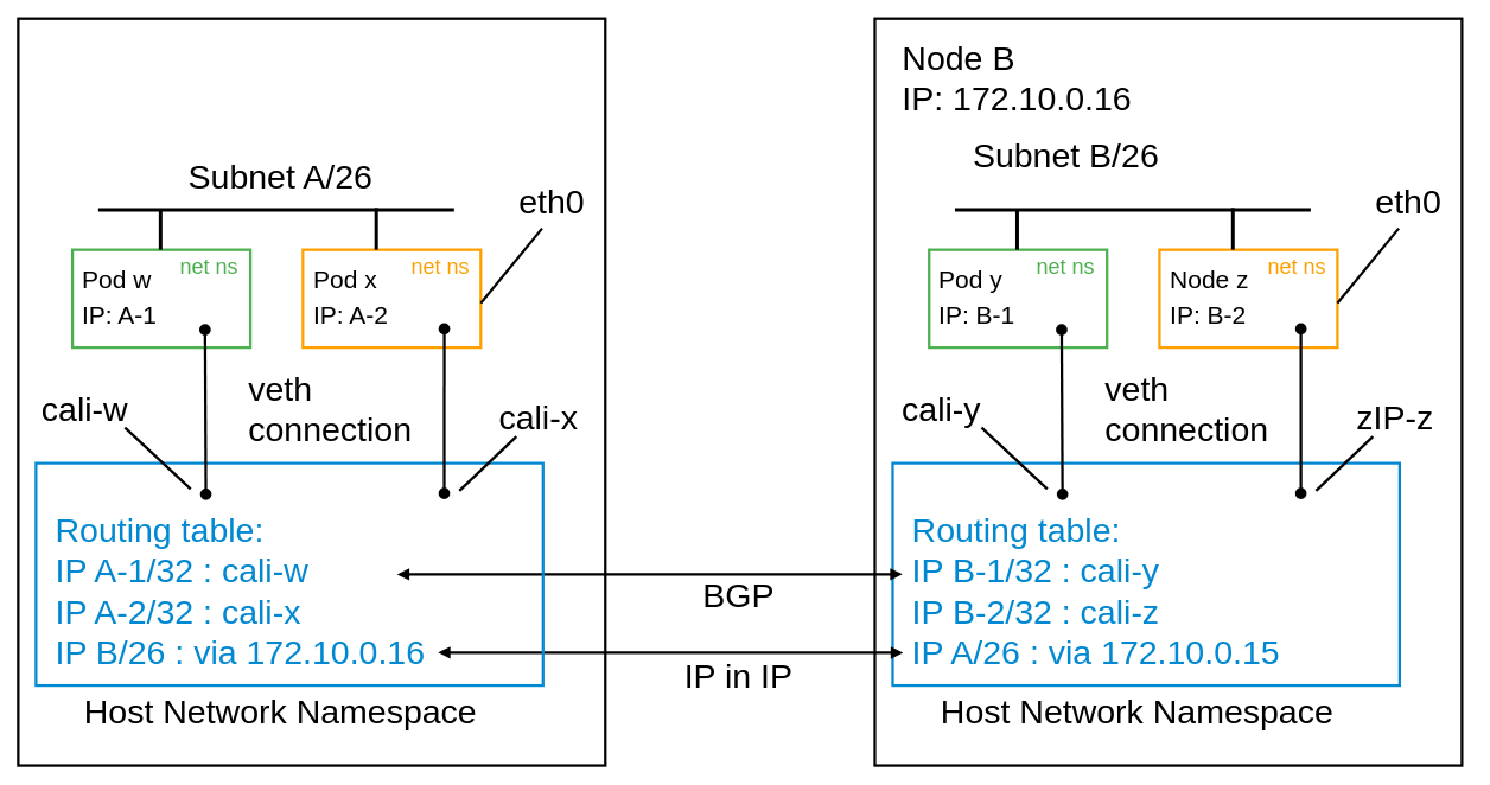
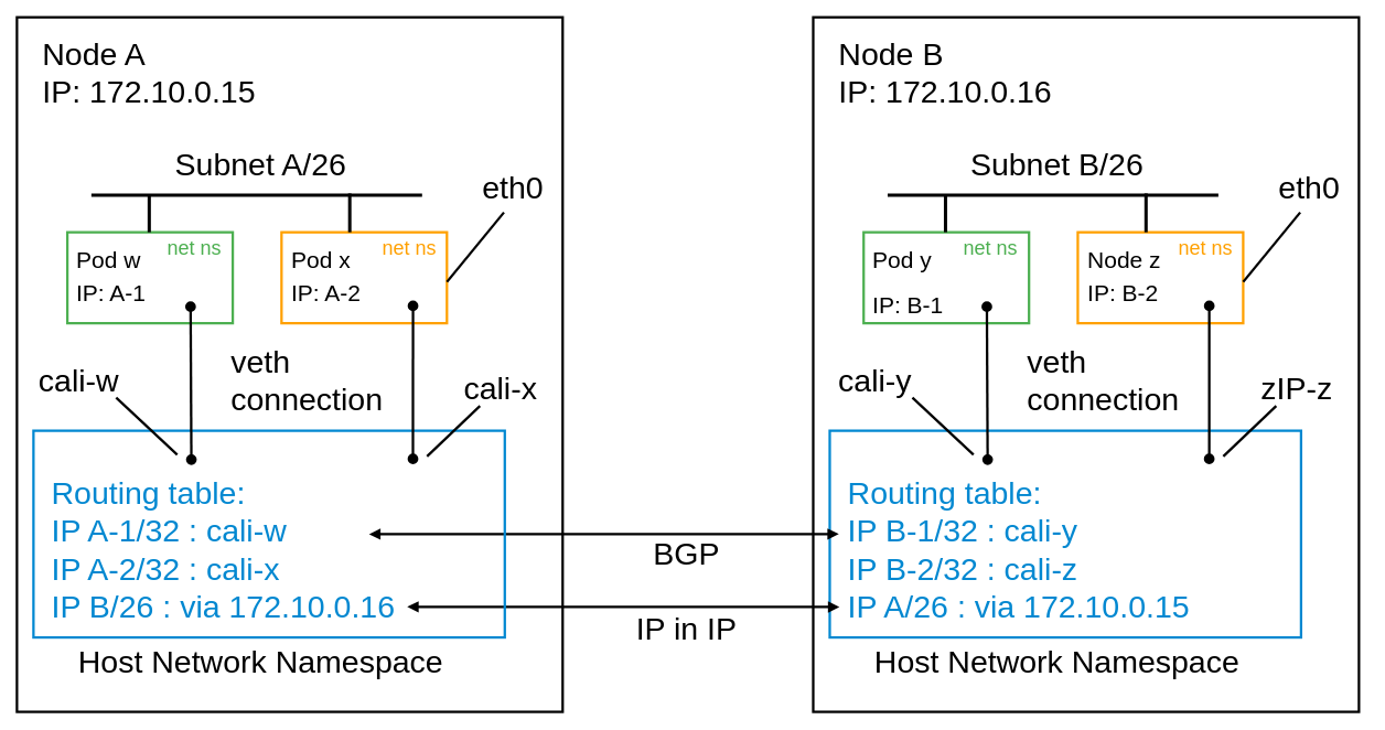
  <mxCell id="0" />
  <mxCell id="1" parent="0" />
  <mxCell id="2" value="" style="rounded=0;whiteSpace=wrap;html=1;strokeWidth=3;strokeColor=#0288D1;fillColor=none;" vertex="1" parent="1"><mxGeometry x="1003" y="520" width="570" height="250" as="geometry" /></mxCell>
  <mxCell id="3" value="" style="rounded=0;whiteSpace=wrap;html=1;strokeColor=#000000;strokeWidth=3;fillColor=none;fontSize=38;fontColor=#0288D1;align=left;" vertex="1" parent="1"><mxGeometry x="983" y="20" width="660" height="840" as="geometry" /></mxCell>
  <mxCell id="4" value="" style="rounded=0;whiteSpace=wrap;html=1;strokeWidth=3;strokeColor=#4CAF50;fillColor=none;" vertex="1" parent="1"><mxGeometry x="81" y="280" width="200" height="110" as="geometry" /></mxCell>
  <mxCell id="5" value="" style="rounded=0;whiteSpace=wrap;html=1;strokeWidth=3;strokeColor=#FFA000;fillColor=none;" vertex="1" parent="1"><mxGeometry x="340" y="280" width="200" height="110" as="geometry" /></mxCell>
  <mxCell id="6" style="edgeStyle=orthogonalEdgeStyle;rounded=0;orthogonalLoop=1;jettySize=auto;html=1;exitX=0.879;exitY=0.395;exitDx=0;exitDy=0;strokeWidth=3;fontSize=38;startArrow=block;startFill=1;endArrow=block;endFill=1;exitPerimeter=0;entryX=0.047;entryY=0.744;entryDx=0;entryDy=0;entryPerimeter=0;" edge="1" parent="1" source="31" target="3"><mxGeometry relative="1" as="geometry"><mxPoint x="1004" y="645" as="targetPoint" /></mxGeometry></mxCell>
  <mxCell id="7" style="edgeStyle=orthogonalEdgeStyle;rounded=0;orthogonalLoop=1;jettySize=auto;html=1;entryX=0.048;entryY=0.849;entryDx=0;entryDy=0;strokeWidth=3;fontSize=38;startArrow=block;startFill=1;endArrow=block;endFill=1;exitX=0.984;exitY=0.858;exitDx=0;exitDy=0;exitPerimeter=0;entryPerimeter=0;" edge="1" parent="1" source="31" target="3"><mxGeometry relative="1" as="geometry"><mxPoint x="630" y="720" as="sourcePoint" /><mxPoint x="1004" y="707.5" as="targetPoint" /></mxGeometry></mxCell>
  <mxCell id="8" value="" style="rounded=0;whiteSpace=wrap;html=1;strokeWidth=3;strokeColor=#0288D1;fillColor=none;" vertex="1" parent="1"><mxGeometry x="40" y="520" width="570" height="250" as="geometry" /></mxCell>
  <mxCell id="9" value="" style="line;strokeWidth=4;direction=south;html=1;perimeter=backbonePerimeter;points=[];outlineConnect=0;" vertex="1" parent="1"><mxGeometry x="175" y="236" width="10" height="44" as="geometry" /></mxCell>
  <mxCell id="10" value="" style="line;strokeWidth=4;html=1;perimeter=backbonePerimeter;points=[];outlineConnect=0;" vertex="1" parent="1"><mxGeometry x="110" y="230" width="400" height="10" as="geometry" /></mxCell>
  <mxCell id="11" value="" style="line;strokeWidth=4;direction=south;html=1;perimeter=backbonePerimeter;points=[];outlineConnect=0;" vertex="1" parent="1"><mxGeometry x="250" y="233" width="345" height="47" as="geometry" /></mxCell>
+ <mxCell id="12" value="&lt;font style=&quot;font-size: 38px&quot;&gt;Node A&lt;br&gt;IP: 172.10.0.15&lt;/font&gt;" style="text;html=1;strokeColor=none;fillColor=none;align=left;verticalAlign=middle;whiteSpace=wrap;rounded=0;" vertex="1" parent="1"><mxGeometry x="49" y="43" width="330" height="90" as="geometry" /></mxCell>
  <mxCell id="13" value="Subnet A/26" style="text;html=1;strokeColor=none;fillColor=none;align=center;verticalAlign=middle;whiteSpace=wrap;rounded=0;fontSize=38;" vertex="1" parent="1"><mxGeometry x="180" y="169" width="270" height="60" as="geometry" /></mxCell>
  <mxCell id="14" value="BGP" style="text;html=1;strokeColor=none;fillColor=none;align=center;verticalAlign=middle;whiteSpace=wrap;rounded=0;fontSize=38;" vertex="1" parent="1"><mxGeometry x="690" y="640" width="280" height="60" as="geometry" /></mxCell>
  <mxCell id="15" value="IP in IP" style="text;html=1;strokeColor=none;fillColor=none;align=center;verticalAlign=middle;whiteSpace=wrap;rounded=0;fontSize=38;" vertex="1" parent="1"><mxGeometry x="690" y="730" width="280" height="60" as="geometry" /></mxCell>
  <mxCell id="16" value="&lt;span&gt;cali-x&lt;/span&gt;" style="text;html=1;strokeColor=none;fillColor=none;align=center;verticalAlign=middle;whiteSpace=wrap;rounded=0;fontSize=38;" vertex="1" parent="1"><mxGeometry x="520" y="440" width="170" height="60" as="geometry" /></mxCell>
  <mxCell id="17" value="veth&lt;br&gt;&lt;div&gt;&lt;span&gt;connection&lt;/span&gt;&lt;/div&gt;" style="text;html=1;strokeColor=none;fillColor=none;align=left;verticalAlign=middle;whiteSpace=wrap;rounded=0;fontSize=38;" vertex="1" parent="1"><mxGeometry x="277" y="430" width="203" height="60" as="geometry" /></mxCell>
  <mxCell id="18" value="&lt;span&gt;cali-w&lt;/span&gt;" style="text;html=1;strokeColor=none;fillColor=none;align=center;verticalAlign=middle;whiteSpace=wrap;rounded=0;fontSize=38;" vertex="1" parent="1"><mxGeometry x="30" y="430" width="130" height="60" as="geometry" /></mxCell>
  <mxCell id="19" value="eth0" style="text;html=1;strokeColor=none;fillColor=none;align=center;verticalAlign=middle;whiteSpace=wrap;rounded=0;fontSize=38;" vertex="1" parent="1"><mxGeometry x="560" y="196" width="120" height="60" as="geometry" /></mxCell>
  <mxCell id="20" value="" style="endArrow=none;html=1;fontSize=38;strokeWidth=3;exitX=0.835;exitY=0.124;exitDx=0;exitDy=0;exitPerimeter=0;" edge="1" parent="1" source="8"><mxGeometry width="50" height="50" relative="1" as="geometry"><mxPoint x="550" y="520" as="sourcePoint" /><mxPoint x="580" y="490" as="targetPoint" /></mxGeometry></mxCell>
  <mxCell id="21" value="" style="endArrow=none;html=1;entryX=0.846;entryY=0.833;entryDx=0;entryDy=0;entryPerimeter=0;strokeWidth=3;exitX=0.305;exitY=0.116;exitDx=0;exitDy=0;exitPerimeter=0;" edge="1" parent="1" source="8" target="18"><mxGeometry width="50" height="50" relative="1" as="geometry"><mxPoint x="180" y="520" as="sourcePoint" /><mxPoint x="220" y="480" as="targetPoint" /></mxGeometry></mxCell>
  <mxCell id="22" value="" style="endArrow=none;html=1;fontSize=38;entryX=0.408;entryY=1;entryDx=0;entryDy=0;entryPerimeter=0;strokeWidth=3;" edge="1" parent="1" target="19"><mxGeometry width="50" height="50" relative="1" as="geometry"><mxPoint x="540" y="340" as="sourcePoint" /><mxPoint x="590" y="290" as="targetPoint" /></mxGeometry></mxCell>
  <mxCell id="23" value="Host Network Namespace" style="text;html=1;strokeColor=none;fillColor=none;align=center;verticalAlign=middle;whiteSpace=wrap;rounded=0;fontSize=38;" vertex="1" parent="1"><mxGeometry x="75" y="770" width="480" height="60" as="geometry" /></mxCell>
  <mxCell id="24" value="&lt;font style=&quot;font-size: 28px&quot;&gt;Pod w&lt;/font&gt;" style="text;html=1;strokeColor=none;fillColor=none;align=left;verticalAlign=middle;whiteSpace=wrap;rounded=0;fontSize=38;" vertex="1" parent="1"><mxGeometry x="90" y="290" width="160" height="40" as="geometry" /></mxCell>
  <mxCell id="25" value="&lt;font style=&quot;font-size: 28px&quot;&gt;IP: A-1&lt;/font&gt;" style="text;html=1;strokeColor=none;fillColor=none;align=left;verticalAlign=middle;whiteSpace=wrap;rounded=0;fontSize=38;" vertex="1" parent="1"><mxGeometry x="90" y="330" width="100" height="40" as="geometry" /></mxCell>
  <mxCell id="26" value="&lt;font style=&quot;font-size: 24px&quot; color=&quot;#4caf50&quot;&gt;net ns&lt;/font&gt;" style="text;html=1;strokeColor=none;fillColor=none;align=left;verticalAlign=middle;whiteSpace=wrap;rounded=0;fontSize=38;" vertex="1" parent="1"><mxGeometry x="200" y="275" width="100" height="40" as="geometry" /></mxCell>
  <mxCell id="27" value="&lt;font style=&quot;font-size: 28px&quot;&gt;Pod x&lt;/font&gt;" style="text;html=1;strokeColor=none;fillColor=none;align=left;verticalAlign=middle;whiteSpace=wrap;rounded=0;fontSize=38;" vertex="1" parent="1"><mxGeometry x="350" y="290" width="160" height="40" as="geometry" /></mxCell>
  <mxCell id="28" value="&lt;font style=&quot;font-size: 28px&quot;&gt;IP: A-2&lt;/font&gt;" style="text;html=1;strokeColor=none;fillColor=none;align=left;verticalAlign=middle;whiteSpace=wrap;rounded=0;fontSize=38;" vertex="1" parent="1"><mxGeometry x="350" y="330" width="100" height="40" as="geometry" /></mxCell>
  <mxCell id="29" value="&lt;font style=&quot;font-size: 24px&quot;&gt;net ns&lt;/font&gt;" style="text;html=1;strokeColor=none;fillColor=none;align=left;verticalAlign=middle;whiteSpace=wrap;rounded=0;fontSize=38;fontColor=#FFA000;" vertex="1" parent="1"><mxGeometry x="460" y="275" width="100" height="40" as="geometry" /></mxCell>
  <mxCell id="30" value="" style="endArrow=oval;html=1;strokeWidth=3;fontSize=38;startArrow=oval;startFill=1;endFill=1;exitX=0.335;exitY=0.14;exitDx=0;exitDy=0;exitPerimeter=0;endSize=10;startSize=10;shadow=0;comic=0;rounded=0;" edge="1" parent="1" source="8"><mxGeometry width="50" height="50" relative="1" as="geometry"><mxPoint x="228" y="540" as="sourcePoint" /><mxPoint x="230" y="370" as="targetPoint" /></mxGeometry></mxCell>
  <mxCell id="31" value="Routing table:&lt;br style=&quot;font-size: 38px&quot;&gt;IP A-1/32 : cali-w&lt;br style=&quot;font-size: 38px&quot;&gt;IP A-2/32 : cali-x&lt;br style=&quot;font-size: 38px&quot;&gt;IP B/26 : via 172.10.0.16" style="text;html=1;strokeColor=none;fillColor=none;align=left;verticalAlign=middle;whiteSpace=wrap;rounded=0;fontSize=38;fontColor=#0288D1;" vertex="1" parent="1"><mxGeometry x="60" y="570" width="439" height="190" as="geometry" /></mxCell>
  <mxCell id="32" value="" style="endArrow=oval;html=1;strokeWidth=3;fontSize=38;startArrow=oval;startFill=1;endFill=1;entryX=0.795;entryY=0.809;entryDx=0;entryDy=0;entryPerimeter=0;exitX=0.335;exitY=0.14;exitDx=0;exitDy=0;exitPerimeter=0;endSize=10;startSize=10;" edge="1" parent="1" target="5"><mxGeometry width="50" height="50" relative="1" as="geometry"><mxPoint x="498.95" y="554.03" as="sourcePoint" /><mxPoint x="496" y="370" as="targetPoint" /></mxGeometry></mxCell>
  <mxCell id="33" value="" style="rounded=0;whiteSpace=wrap;html=1;strokeColor=#000000;strokeWidth=3;fillColor=none;fontSize=38;fontColor=#0288D1;align=left;" vertex="1" parent="1"><mxGeometry x="20" y="20" width="660" height="840" as="geometry" /></mxCell>
  <mxCell id="34" value="" style="rounded=0;whiteSpace=wrap;html=1;strokeWidth=3;strokeColor=#4CAF50;fillColor=none;" vertex="1" parent="1"><mxGeometry x="1044" y="280" width="200" height="110" as="geometry" /></mxCell>
  <mxCell id="35" value="" style="rounded=0;whiteSpace=wrap;html=1;strokeWidth=3;strokeColor=#FFA000;fillColor=none;" vertex="1" parent="1"><mxGeometry x="1303" y="280" width="200" height="110" as="geometry" /></mxCell>
  <mxCell id="36" value="" style="line;strokeWidth=4;direction=south;html=1;perimeter=backbonePerimeter;points=[];outlineConnect=0;" vertex="1" parent="1"><mxGeometry x="1138" y="236" width="10" height="44" as="geometry" /></mxCell>
  <mxCell id="37" value="" style="line;strokeWidth=4;html=1;perimeter=backbonePerimeter;points=[];outlineConnect=0;" vertex="1" parent="1"><mxGeometry x="1073" y="230" width="400" height="10" as="geometry" /></mxCell>
  <mxCell id="38" value="" style="line;strokeWidth=4;direction=south;html=1;perimeter=backbonePerimeter;points=[];outlineConnect=0;" vertex="1" parent="1"><mxGeometry x="1213" y="233" width="345" height="47" as="geometry" /></mxCell>
  <mxCell id="39" value="&lt;font style=&quot;font-size: 38px&quot;&gt;Node B&lt;br&gt;IP: 172.10.0.16&lt;/font&gt;" style="text;html=1;strokeColor=none;fillColor=none;align=left;verticalAlign=middle;whiteSpace=wrap;rounded=0;" vertex="1" parent="1"><mxGeometry x="1012" y="43" width="330" height="90" as="geometry" /></mxCell>
- <mxCell id="40" value="Subnet B/26" style="text;html=1;strokeColor=none;fillColor=none;align=center;verticalAlign=middle;whiteSpace=wrap;rounded=0;fontSize=38;" vertex="1" parent="1"><mxGeometry x="1063" y="144" width="270" height="60" as="geometry" /></mxCell>
+ <mxCell id="40" value="Subnet B/26" style="text;html=1;strokeColor=none;fillColor=none;align=center;verticalAlign=middle;whiteSpace=wrap;rounded=0;fontSize=38;" vertex="1" parent="1"><mxGeometry x="1143" y="169" width="270" height="60" as="geometry" /></mxCell>
  <mxCell id="41" value="&lt;span&gt;zIP-z&lt;/span&gt;" style="text;html=1;strokeColor=none;fillColor=none;align=center;verticalAlign=middle;whiteSpace=wrap;rounded=0;fontSize=38;" vertex="1" parent="1"><mxGeometry x="1483" y="440" width="170" height="60" as="geometry" /></mxCell>
  <mxCell id="42" value="veth&lt;br&gt;&lt;div&gt;&lt;span&gt;connection&lt;/span&gt;&lt;/div&gt;" style="text;html=1;strokeColor=none;fillColor=none;align=left;verticalAlign=middle;whiteSpace=wrap;rounded=0;fontSize=38;" vertex="1" parent="1"><mxGeometry x="1240" y="430" width="203" height="60" as="geometry" /></mxCell>
  <mxCell id="43" value="&lt;span&gt;cali-y&lt;/span&gt;" style="text;html=1;strokeColor=none;fillColor=none;align=center;verticalAlign=middle;whiteSpace=wrap;rounded=0;fontSize=38;" vertex="1" parent="1"><mxGeometry x="993" y="430" width="130" height="60" as="geometry" /></mxCell>
  <mxCell id="44" value="eth0" style="text;html=1;strokeColor=none;fillColor=none;align=center;verticalAlign=middle;whiteSpace=wrap;rounded=0;fontSize=38;" vertex="1" parent="1"><mxGeometry x="1523" y="196" width="120" height="60" as="geometry" /></mxCell>
  <mxCell id="45" value="" style="endArrow=none;html=1;fontSize=38;strokeWidth=3;exitX=0.835;exitY=0.124;exitDx=0;exitDy=0;exitPerimeter=0;" edge="1" parent="1" source="2"><mxGeometry width="50" height="50" relative="1" as="geometry"><mxPoint x="1513" y="520" as="sourcePoint" /><mxPoint x="1543" y="490" as="targetPoint" /></mxGeometry></mxCell>
  <mxCell id="46" value="" style="endArrow=none;html=1;entryX=0.846;entryY=0.833;entryDx=0;entryDy=0;entryPerimeter=0;strokeWidth=3;exitX=0.305;exitY=0.116;exitDx=0;exitDy=0;exitPerimeter=0;" edge="1" parent="1" source="2" target="43"><mxGeometry width="50" height="50" relative="1" as="geometry"><mxPoint x="1143" y="520" as="sourcePoint" /><mxPoint x="1183" y="480" as="targetPoint" /></mxGeometry></mxCell>
  <mxCell id="47" value="" style="endArrow=none;html=1;fontSize=38;entryX=0.408;entryY=1;entryDx=0;entryDy=0;entryPerimeter=0;strokeWidth=3;" edge="1" parent="1" target="44"><mxGeometry width="50" height="50" relative="1" as="geometry"><mxPoint x="1503" y="340" as="sourcePoint" /><mxPoint x="1553" y="290" as="targetPoint" /></mxGeometry></mxCell>
  <mxCell id="48" value="Host Network Namespace" style="text;html=1;strokeColor=none;fillColor=none;align=center;verticalAlign=middle;whiteSpace=wrap;rounded=0;fontSize=38;" vertex="1" parent="1"><mxGeometry x="1038" y="770" width="480" height="60" as="geometry" /></mxCell>
  <mxCell id="49" value="&lt;font style=&quot;font-size: 28px&quot;&gt;Pod y&lt;/font&gt;" style="text;html=1;strokeColor=none;fillColor=none;align=left;verticalAlign=middle;whiteSpace=wrap;rounded=0;fontSize=38;" vertex="1" parent="1"><mxGeometry x="1053" y="290" width="160" height="40" as="geometry" /></mxCell>
- <mxCell id="50" value="&lt;font style=&quot;font-size: 28px&quot;&gt;IP: B-1&lt;/font&gt;" style="text;html=1;strokeColor=none;fillColor=none;align=left;verticalAlign=middle;whiteSpace=wrap;rounded=0;fontSize=38;" vertex="1" parent="1"><mxGeometry x="1053" y="330" width="100" height="40" as="geometry" /></mxCell>
+ <mxCell id="50" value="&lt;font style=&quot;font-size: 28px&quot;&gt;IP: B-1&lt;/font&gt;" style="text;html=1;strokeColor=none;fillColor=none;align=left;verticalAlign=middle;whiteSpace=wrap;rounded=0;fontSize=38;" vertex="1" parent="1"><mxGeometry x="1053" y="345" width="100" height="40" as="geometry" /></mxCell>
  <mxCell id="51" value="&lt;font style=&quot;font-size: 24px&quot; color=&quot;#4caf50&quot;&gt;net ns&lt;/font&gt;" style="text;html=1;strokeColor=none;fillColor=none;align=left;verticalAlign=middle;whiteSpace=wrap;rounded=0;fontSize=38;" vertex="1" parent="1"><mxGeometry x="1163" y="275" width="100" height="40" as="geometry" /></mxCell>
  <mxCell id="52" value="&lt;font style=&quot;font-size: 28px&quot;&gt;Node z&lt;/font&gt;" style="text;html=1;strokeColor=none;fillColor=none;align=left;verticalAlign=middle;whiteSpace=wrap;rounded=0;fontSize=38;" vertex="1" parent="1"><mxGeometry x="1313" y="290" width="160" height="40" as="geometry" /></mxCell>
  <mxCell id="53" value="&lt;font style=&quot;font-size: 28px&quot;&gt;IP: B-2&lt;/font&gt;" style="text;html=1;strokeColor=none;fillColor=none;align=left;verticalAlign=middle;whiteSpace=wrap;rounded=0;fontSize=38;" vertex="1" parent="1"><mxGeometry x="1313" y="330" width="100" height="40" as="geometry" /></mxCell>
  <mxCell id="54" value="&lt;font style=&quot;font-size: 24px&quot;&gt;net ns&lt;/font&gt;" style="text;html=1;strokeColor=none;fillColor=none;align=left;verticalAlign=middle;whiteSpace=wrap;rounded=0;fontSize=38;fontColor=#FFA000;" vertex="1" parent="1"><mxGeometry x="1423" y="275" width="100" height="40" as="geometry" /></mxCell>
  <mxCell id="55" value="" style="endArrow=oval;html=1;strokeWidth=3;fontSize=38;startArrow=oval;startFill=1;endFill=1;exitX=0.335;exitY=0.14;exitDx=0;exitDy=0;exitPerimeter=0;endSize=10;startSize=10;shadow=0;comic=0;rounded=0;" edge="1" parent="1" source="2"><mxGeometry width="50" height="50" relative="1" as="geometry"><mxPoint x="1191" y="540" as="sourcePoint" /><mxPoint x="1193" y="370" as="targetPoint" /></mxGeometry></mxCell>
  <mxCell id="56" value="Routing table:&lt;br style=&quot;font-size: 38px&quot;&gt;IP B-1/32 : cali-y&lt;br style=&quot;font-size: 38px&quot;&gt;IP B-2/32 : cali-z&lt;br style=&quot;font-size: 38px&quot;&gt;IP A/26 : via 172.10.0.15" style="text;html=1;strokeColor=none;fillColor=none;align=left;verticalAlign=middle;whiteSpace=wrap;rounded=0;fontSize=38;fontColor=#0288D1;" vertex="1" parent="1"><mxGeometry x="1023" y="570" width="439" height="190" as="geometry" /></mxCell>
  <mxCell id="57" value="" style="endArrow=oval;html=1;strokeWidth=3;fontSize=38;startArrow=oval;startFill=1;endFill=1;entryX=0.795;entryY=0.809;entryDx=0;entryDy=0;entryPerimeter=0;exitX=0.335;exitY=0.14;exitDx=0;exitDy=0;exitPerimeter=0;endSize=10;startSize=10;" edge="1" parent="1" target="35"><mxGeometry width="50" height="50" relative="1" as="geometry"><mxPoint x="1461.95" y="554.03" as="sourcePoint" /><mxPoint x="1459" y="370" as="targetPoint" /></mxGeometry></mxCell>
